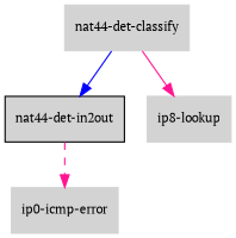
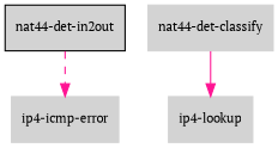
  digraph {
    fontname="PT Serif"
    rankdir=TB
    node [color=lightgray fillcolor=lightgray fontcolor=black fontname="PT Serif" fontsize=10 shape=box style=filled]
    edge [color=deeppink fontname="PT Serif" fontsize=8 style=solid]
    "nat44-det-in2out" [color=black]
-   "ip4-icmp-error" [label="ip0-icmp-error"]
+   "ip4-icmp-error"
    "nat44-det-classify"
-   "ip4-lookup" [label="ip8-lookup"]
+   "ip4-lookup"
    "nat44-det-in2out" -> "ip4-icmp-error" [style=dashed]
-   "nat44-det-classify" -> "nat44-det-in2out" [color=blue]
    "nat44-det-classify" -> "ip4-lookup"
  }
